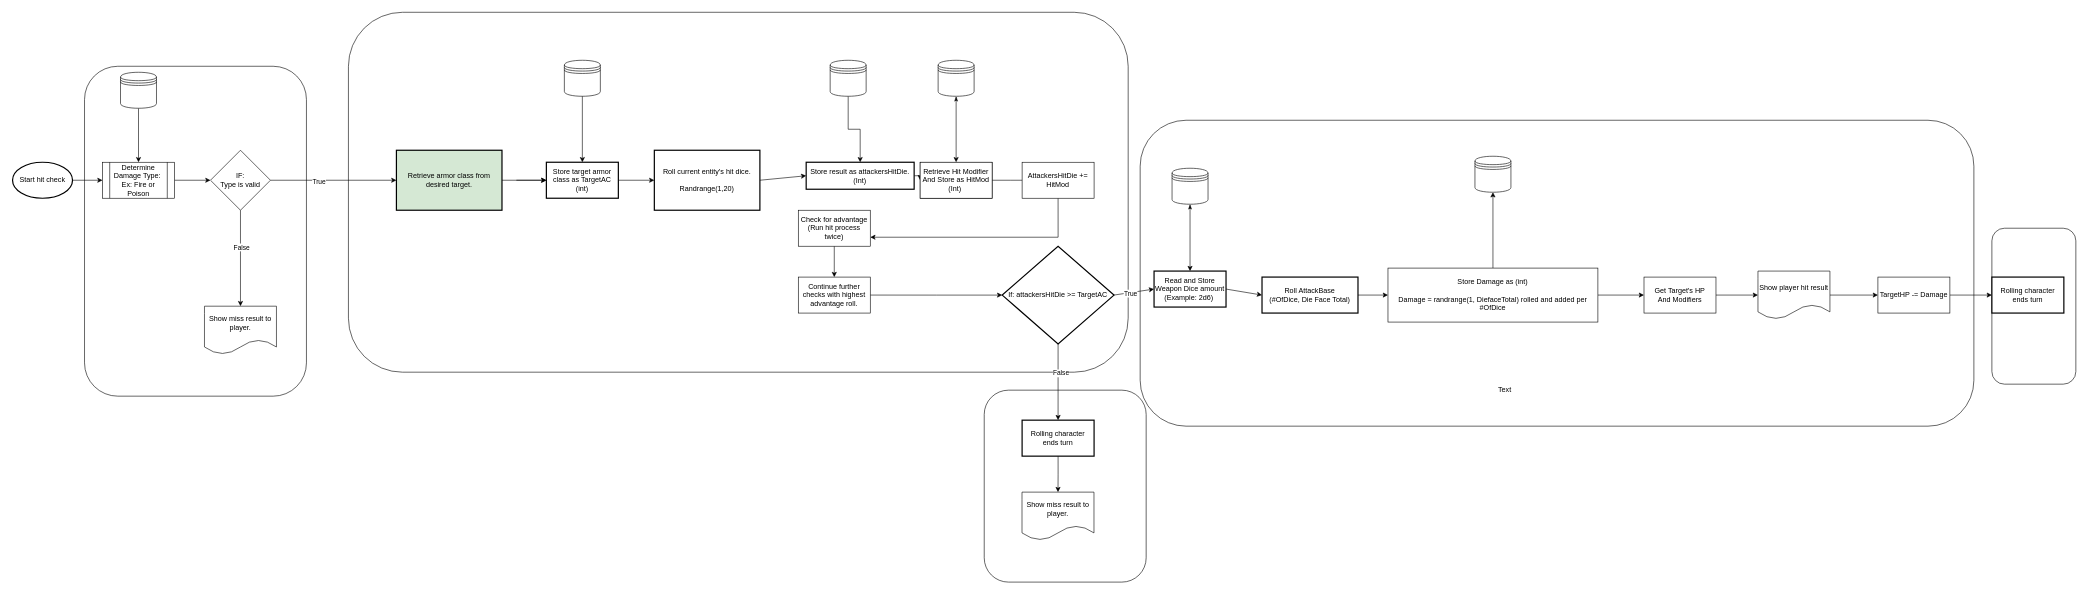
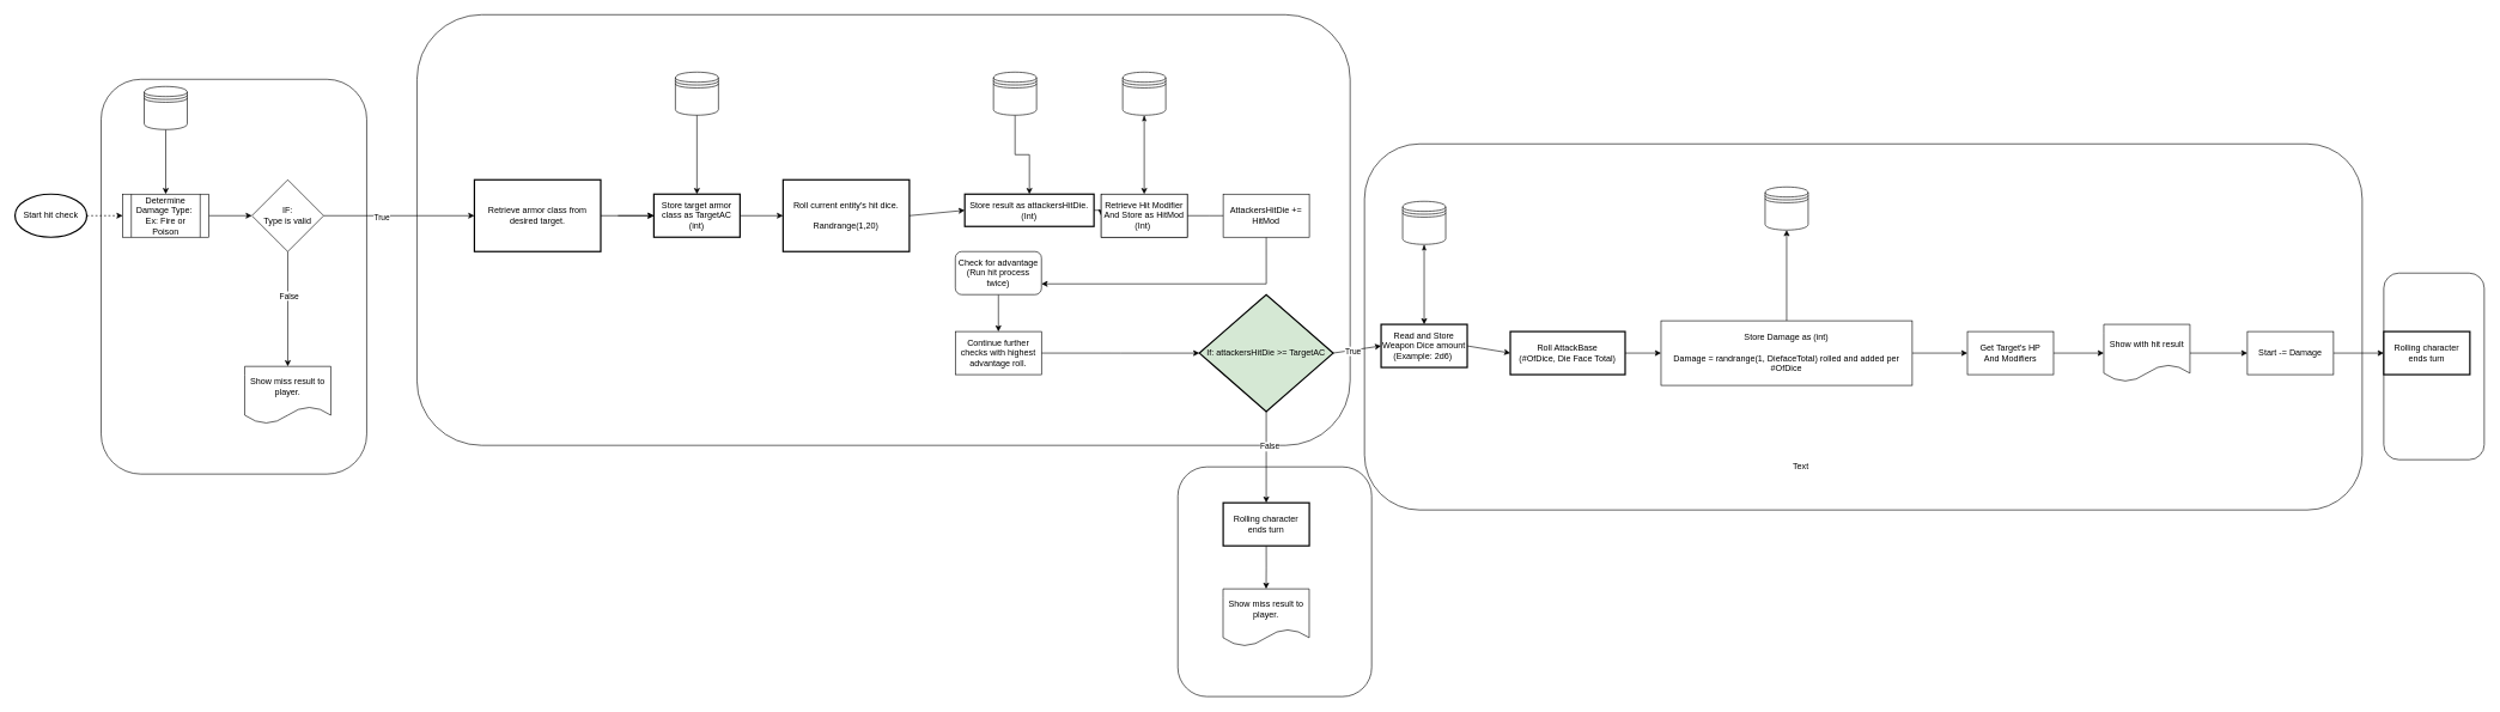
  <mxCell id="0" />
  <mxCell id="1" parent="0" />
  <mxCell id="2" value="" style="rounded=1;whiteSpace=wrap;html=1;" vertex="1" parent="1"><mxGeometry x="1640" y="650" width="270" height="320" as="geometry" /></mxCell>
  <mxCell id="3" value="" style="rounded=1;whiteSpace=wrap;html=1;" vertex="1" parent="1"><mxGeometry x="3320" y="380" width="140" height="260" as="geometry" /></mxCell>
  <mxCell id="4" value="" style="rounded=1;whiteSpace=wrap;html=1;" vertex="1" parent="1"><mxGeometry x="140" y="110" width="370" height="550" as="geometry" /></mxCell>
  <mxCell id="5" value="" style="rounded=1;whiteSpace=wrap;html=1;" vertex="1" parent="1"><mxGeometry x="1900" y="200" width="1390" height="510" as="geometry" /></mxCell>
  <mxCell id="6" value="Roll To Hit" style="rounded=1;whiteSpace=wrap;html=1;" vertex="1" parent="1"><mxGeometry x="580" y="20" width="1300" height="600" as="geometry" /></mxCell>
  <mxCell id="7" style="edgeStyle=orthogonalEdgeStyle;rounded=0;orthogonalLoop=1;jettySize=auto;html=1;exitX=1;exitY=0.5;exitDx=0;exitDy=0;entryX=0;entryY=0.5;entryDx=0;entryDy=0;" parent="1" source="8" target="25" edge="1"><mxGeometry relative="1" as="geometry" /></mxCell>
  <mxCell id="8" value="Store result as attackersHitDie. (Int)" style="whiteSpace=wrap;html=1;rounded=0;strokeWidth=2;" parent="1" vertex="1"><mxGeometry x="1343.16" y="270" width="180" height="45" as="geometry" /></mxCell>
- <mxCell id="9" style="edgeStyle=orthogonalEdgeStyle;rounded=0;orthogonalLoop=1;jettySize=auto;html=1;entryX=0;entryY=0.5;entryDx=0;entryDy=0;startArrow=none;startFill=0;" edge="1" parent="1" source="10" target="55"><mxGeometry relative="1" as="geometry" /></mxCell>
+ <mxCell id="9" style="edgeStyle=orthogonalEdgeStyle;rounded=0;orthogonalLoop=1;jettySize=auto;html=1;entryX=0;entryY=0.5;entryDx=0;entryDy=0;startArrow=none;startFill=0;dashed=1;" edge="1" parent="1" source="10" target="55"><mxGeometry relative="1" as="geometry" /></mxCell>
  <mxCell id="10" value="Start hit check" style="strokeWidth=2;html=1;shape=mxgraph.flowchart.start_1;whiteSpace=wrap;" parent="1" vertex="1"><mxGeometry x="20" y="270" width="100" height="60" as="geometry" /></mxCell>
  <mxCell id="11" value="" style="endArrow=classic;html=1;exitX=1;exitY=0.5;exitDx=0;exitDy=0;entryX=0;entryY=0.5;entryDx=0;entryDy=0;" parent="1" source="38" target="8" edge="1"><mxGeometry width="50" height="50" relative="1" as="geometry"><mxPoint x="1309.16" y="300" as="sourcePoint" /><mxPoint x="1503.16" y="300" as="targetPoint" /></mxGeometry></mxCell>
- <mxCell id="12" value="If: attackersHitDie &amp;gt;= TargetAC" style="rhombus;whiteSpace=wrap;html=1;rounded=0;strokeWidth=2;rotation=0;direction=south;" parent="1" vertex="1"><mxGeometry x="1670" y="410" width="186.32" height="162.91" as="geometry" /></mxCell>
+ <mxCell id="12" value="If: attackersHitDie &amp;gt;= TargetAC" style="rhombus;whiteSpace=wrap;html=1;rounded=0;strokeWidth=2;rotation=0;direction=south;fillColor=#d5e8d4;" parent="1" vertex="1"><mxGeometry x="1670" y="410" width="186.32" height="162.91" as="geometry" /></mxCell>
  <mxCell id="13" value="" style="endArrow=classic;html=1;exitX=0.5;exitY=0;exitDx=0;exitDy=0;entryX=0;entryY=0.5;entryDx=0;entryDy=0;" parent="1" source="12" target="17" edge="1"><mxGeometry width="50" height="50" relative="1" as="geometry"><mxPoint x="1533.15" y="620.054" as="sourcePoint" /><mxPoint x="1683.16" y="570" as="targetPoint" /></mxGeometry></mxCell>
  <mxCell id="14" value="True" style="edgeLabel;html=1;align=center;verticalAlign=middle;resizable=0;points=[];" parent="13" vertex="1" connectable="0"><mxGeometry x="-0.214" y="-1" relative="1" as="geometry"><mxPoint as="offset" /></mxGeometry></mxCell>
  <mxCell id="15" value="" style="endArrow=classic;html=1;exitX=1;exitY=0.5;exitDx=0;exitDy=0;entryX=0.5;entryY=0;entryDx=0;entryDy=0;" parent="1" source="12" target="31" edge="1"><mxGeometry width="50" height="50" relative="1" as="geometry"><mxPoint x="1552.9" y="720.732" as="sourcePoint" /><mxPoint x="1703.16" y="730" as="targetPoint" /></mxGeometry></mxCell>
  <mxCell id="16" value="False" style="edgeLabel;html=1;align=center;verticalAlign=middle;resizable=0;points=[];" parent="15" vertex="1" connectable="0"><mxGeometry x="-0.231" y="4" relative="1" as="geometry"><mxPoint as="offset" /></mxGeometry></mxCell>
  <mxCell id="17" value="Read and Store Weapon Dice amount (Example: 2d6)&amp;nbsp;" style="whiteSpace=wrap;html=1;rounded=0;strokeWidth=2;arcSize=50;" parent="1" vertex="1"><mxGeometry x="1923.15" y="451.45" width="120" height="60" as="geometry" /></mxCell>
  <mxCell id="18" value="" style="endArrow=classic;html=1;exitX=1;exitY=0.5;exitDx=0;exitDy=0;entryX=0;entryY=0.5;entryDx=0;entryDy=0;" parent="1" source="17" target="20" edge="1"><mxGeometry width="50" height="50" relative="1" as="geometry"><mxPoint x="2093.15" y="500" as="sourcePoint" /><mxPoint x="2153.15" y="500" as="targetPoint" /></mxGeometry></mxCell>
  <mxCell id="19" style="edgeStyle=orthogonalEdgeStyle;rounded=0;orthogonalLoop=1;jettySize=auto;html=1;entryX=0;entryY=0.5;entryDx=0;entryDy=0;" parent="1" source="20" target="23" edge="1"><mxGeometry relative="1" as="geometry"><mxPoint x="2647.15" y="170" as="targetPoint" /></mxGeometry></mxCell>
  <mxCell id="20" value="Roll AttackBase&lt;br&gt;(#OfDice, Die Face Total)" style="whiteSpace=wrap;html=1;rounded=0;strokeWidth=2;arcSize=50;" parent="1" vertex="1"><mxGeometry x="2103.15" y="461.45" width="160" height="60" as="geometry" /></mxCell>
  <mxCell id="21" style="edgeStyle=orthogonalEdgeStyle;rounded=0;orthogonalLoop=1;jettySize=auto;html=1;" parent="1" source="23" target="27" edge="1"><mxGeometry relative="1" as="geometry"><mxPoint x="3133.15" y="170" as="targetPoint" /></mxGeometry></mxCell>
  <mxCell id="22" style="edgeStyle=orthogonalEdgeStyle;rounded=0;orthogonalLoop=1;jettySize=auto;html=1;exitX=0.5;exitY=0;exitDx=0;exitDy=0;entryX=0.5;entryY=1;entryDx=0;entryDy=0;startArrow=none;startFill=0;" edge="1" parent="1" source="23" target="50"><mxGeometry relative="1" as="geometry" /></mxCell>
  <mxCell id="23" value="Store Damage as (int)&lt;br&gt;&lt;br&gt;Damage = randrange(1, DiefaceTotal) rolled and added per #OfDice" style="whiteSpace=wrap;html=1;rounded=0;" parent="1" vertex="1"><mxGeometry x="2313.15" y="446.45" width="350" height="90" as="geometry" /></mxCell>
  <mxCell id="24" style="edgeStyle=orthogonalEdgeStyle;rounded=0;orthogonalLoop=1;jettySize=auto;html=1;entryX=0;entryY=0.5;entryDx=0;entryDy=0;" parent="1" source="25" edge="1"><mxGeometry relative="1" as="geometry"><mxPoint x="1713.16" y="300" as="targetPoint" /></mxGeometry></mxCell>
  <mxCell id="25" value="Retrieve Hit Modifier&lt;br&gt;And Store as HitMod (Int)&amp;nbsp;" style="whiteSpace=wrap;html=1;rounded=0;" parent="1" vertex="1"><mxGeometry x="1533.16" y="270" width="120" height="60" as="geometry" /></mxCell>
  <mxCell id="26" style="edgeStyle=orthogonalEdgeStyle;rounded=0;orthogonalLoop=1;jettySize=auto;html=1;exitX=1;exitY=0.5;exitDx=0;exitDy=0;startArrow=none;startFill=0;" edge="1" parent="1" source="27" target="53"><mxGeometry relative="1" as="geometry" /></mxCell>
  <mxCell id="27" value="Get Target's HP&lt;br&gt;And Modifiers" style="whiteSpace=wrap;html=1;rounded=0;" parent="1" vertex="1"><mxGeometry x="2740" y="461.45" width="120" height="60" as="geometry" /></mxCell>
  <mxCell id="28" style="edgeStyle=orthogonalEdgeStyle;rounded=0;orthogonalLoop=1;jettySize=auto;html=1;exitX=1;exitY=0.5;exitDx=0;exitDy=0;entryX=0;entryY=0.5;entryDx=0;entryDy=0;" edge="1" parent="1" source="29" target="32"><mxGeometry relative="1" as="geometry" /></mxCell>
- <mxCell id="29" value="TargetHP -= Damage" style="whiteSpace=wrap;html=1;rounded=0;" parent="1" vertex="1"><mxGeometry x="3130" y="461.45" width="120" height="60" as="geometry" /></mxCell>
+ <mxCell id="29" value="Start -= Damage" style="whiteSpace=wrap;html=1;rounded=0;" parent="1" vertex="1"><mxGeometry x="3130" y="461.45" width="120" height="60" as="geometry" /></mxCell>
  <mxCell id="30" style="edgeStyle=orthogonalEdgeStyle;rounded=0;orthogonalLoop=1;jettySize=auto;html=1;exitX=0.5;exitY=1;exitDx=0;exitDy=0;startArrow=none;startFill=0;" edge="1" parent="1" source="31" target="51"><mxGeometry relative="1" as="geometry" /></mxCell>
  <mxCell id="31" value="Rolling character ends turn" style="whiteSpace=wrap;html=1;rounded=0;strokeWidth=2;arcSize=50;" parent="1" vertex="1"><mxGeometry x="1703.16" y="700" width="120" height="60" as="geometry" /></mxCell>
  <mxCell id="32" value="Rolling character ends turn" style="whiteSpace=wrap;html=1;rounded=0;strokeWidth=2;arcSize=50;" vertex="1" parent="1"><mxGeometry x="3320" y="461.45" width="120" height="60" as="geometry" /></mxCell>
  <mxCell id="33" value="" style="edgeStyle=orthogonalEdgeStyle;rounded=0;orthogonalLoop=1;jettySize=auto;html=1;exitX=1;exitY=0.5;exitDx=0;exitDy=0;" edge="1" parent="1" source="34" target="36"><mxGeometry relative="1" as="geometry" /></mxCell>
- <mxCell id="34" value="Retrieve armor class from desired target." style="rounded=0;whiteSpace=wrap;html=1;absoluteArcSize=1;arcSize=14;strokeWidth=2;fillColor=#d5e8d4;" vertex="1" parent="1"><mxGeometry x="660" y="250" width="176" height="100" as="geometry" /></mxCell>
+ <mxCell id="34" value="Retrieve armor class from desired target." style="rounded=0;whiteSpace=wrap;html=1;absoluteArcSize=1;arcSize=14;strokeWidth=2;" vertex="1" parent="1"><mxGeometry x="660" y="250" width="176" height="100" as="geometry" /></mxCell>
  <mxCell id="35" style="edgeStyle=orthogonalEdgeStyle;rounded=0;orthogonalLoop=1;jettySize=auto;html=1;" edge="1" parent="1" source="36" target="38"><mxGeometry relative="1" as="geometry" /></mxCell>
  <mxCell id="36" value="Store target armor class as TargetAC (int)" style="whiteSpace=wrap;html=1;rounded=0;strokeWidth=2;" vertex="1" parent="1"><mxGeometry x="910" y="270" width="120" height="60" as="geometry" /></mxCell>
  <mxCell id="37" value="" style="endArrow=classic;html=1;exitX=1;exitY=0.5;exitDx=0;exitDy=0;entryX=0;entryY=0.5;entryDx=0;entryDy=0;" edge="1" parent="1" target="36"><mxGeometry width="50" height="50" relative="1" as="geometry"><mxPoint x="860" y="300" as="sourcePoint" /><mxPoint x="954" y="330" as="targetPoint" /></mxGeometry></mxCell>
  <mxCell id="38" value="Roll current entity's hit dice.&lt;br&gt;&lt;br&gt;Randrange(1,20)" style="rounded=0;whiteSpace=wrap;html=1;absoluteArcSize=1;arcSize=14;strokeWidth=2;" vertex="1" parent="1"><mxGeometry x="1090" y="250" width="176" height="100" as="geometry" /></mxCell>
  <mxCell id="39" style="edgeStyle=orthogonalEdgeStyle;rounded=0;orthogonalLoop=1;jettySize=auto;html=1;exitX=0.5;exitY=1;exitDx=0;exitDy=0;entryX=1;entryY=0.75;entryDx=0;entryDy=0;startArrow=none;startFill=0;" edge="1" parent="1" source="40" target="64"><mxGeometry relative="1" as="geometry" /></mxCell>
  <mxCell id="40" value="AttackersHitDie += HitMod&lt;br&gt;" style="whiteSpace=wrap;html=1;rounded=0;" vertex="1" parent="1"><mxGeometry x="1703.16" y="270" width="120" height="60" as="geometry" /></mxCell>
  <mxCell id="41" value="Retrieve Hit Modifier&lt;br&gt;And Store as HitMod (Int)&amp;nbsp;" style="whiteSpace=wrap;html=1;rounded=0;" vertex="1" parent="1"><mxGeometry x="1533.16" y="270" width="120" height="60" as="geometry" /></mxCell>
  <mxCell id="42" value="" style="shape=datastore;whiteSpace=wrap;html=1;" vertex="1" parent="1"><mxGeometry x="940" y="100" width="60" height="60" as="geometry" /></mxCell>
  <mxCell id="43" value="" style="endArrow=classic;html=1;entryX=0.5;entryY=0;entryDx=0;entryDy=0;exitX=0.5;exitY=1;exitDx=0;exitDy=0;" edge="1" parent="1" source="42" target="36"><mxGeometry width="50" height="50" relative="1" as="geometry"><mxPoint x="940" y="180" as="sourcePoint" /><mxPoint x="1000" y="180" as="targetPoint" /></mxGeometry></mxCell>
  <mxCell id="44" value="" style="edgeStyle=orthogonalEdgeStyle;rounded=0;orthogonalLoop=1;jettySize=auto;html=1;" edge="1" parent="1" source="45" target="8"><mxGeometry relative="1" as="geometry" /></mxCell>
  <mxCell id="45" value="" style="shape=datastore;whiteSpace=wrap;html=1;" vertex="1" parent="1"><mxGeometry x="1383.16" y="100" width="60" height="60" as="geometry" /></mxCell>
  <mxCell id="46" value="" style="edgeStyle=orthogonalEdgeStyle;rounded=0;orthogonalLoop=1;jettySize=auto;html=1;startArrow=classicThin;startFill=1;" edge="1" parent="1" source="47" target="41"><mxGeometry relative="1" as="geometry" /></mxCell>
  <mxCell id="47" value="" style="shape=datastore;whiteSpace=wrap;html=1;" vertex="1" parent="1"><mxGeometry x="1563.16" y="100" width="60" height="60" as="geometry" /></mxCell>
  <mxCell id="48" style="edgeStyle=orthogonalEdgeStyle;rounded=0;orthogonalLoop=1;jettySize=auto;html=1;startArrow=classicThin;startFill=1;" edge="1" parent="1" source="49" target="17"><mxGeometry relative="1" as="geometry" /></mxCell>
  <mxCell id="49" value="" style="shape=datastore;whiteSpace=wrap;html=1;" vertex="1" parent="1"><mxGeometry x="1953.15" y="280" width="60" height="60" as="geometry" /></mxCell>
  <mxCell id="50" value="" style="shape=datastore;whiteSpace=wrap;html=1;" vertex="1" parent="1"><mxGeometry x="2458.15" y="260" width="60" height="60" as="geometry" /></mxCell>
  <mxCell id="51" value="Show miss result to player." style="shape=document;whiteSpace=wrap;html=1;boundedLbl=1;" vertex="1" parent="1"><mxGeometry x="1703" y="820" width="120" height="80" as="geometry" /></mxCell>
  <mxCell id="52" style="edgeStyle=orthogonalEdgeStyle;rounded=0;orthogonalLoop=1;jettySize=auto;html=1;exitX=1;exitY=0.5;exitDx=0;exitDy=0;startArrow=none;startFill=0;" edge="1" parent="1" source="53" target="29"><mxGeometry relative="1" as="geometry" /></mxCell>
- <mxCell id="53" value="Show player hit result" style="shape=document;whiteSpace=wrap;html=1;boundedLbl=1;" vertex="1" parent="1"><mxGeometry x="2930" y="451.45" width="120" height="80" as="geometry" /></mxCell>
+ <mxCell id="53" value="Show with hit result" style="shape=document;whiteSpace=wrap;html=1;boundedLbl=1;" vertex="1" parent="1"><mxGeometry x="2930" y="451.45" width="120" height="80" as="geometry" /></mxCell>
  <mxCell id="54" style="edgeStyle=orthogonalEdgeStyle;rounded=0;orthogonalLoop=1;jettySize=auto;html=1;exitX=1;exitY=0.5;exitDx=0;exitDy=0;startArrow=none;startFill=0;" edge="1" parent="1" source="55" target="60"><mxGeometry relative="1" as="geometry" /></mxCell>
  <mxCell id="55" value="Determine Damage Type:&amp;nbsp;&lt;br&gt;Ex: Fire or Poison" style="shape=process;whiteSpace=wrap;html=1;backgroundOutline=1;" vertex="1" parent="1"><mxGeometry x="170" y="270" width="120" height="60" as="geometry" /></mxCell>
  <mxCell id="56" style="edgeStyle=orthogonalEdgeStyle;rounded=0;orthogonalLoop=1;jettySize=auto;html=1;exitX=1;exitY=0.5;exitDx=0;exitDy=0;startArrow=none;startFill=0;" edge="1" parent="1" source="60" target="34"><mxGeometry relative="1" as="geometry"><mxPoint x="510" y="300" as="targetPoint" /></mxGeometry></mxCell>
  <mxCell id="57" value="True" style="edgeLabel;html=1;align=center;verticalAlign=middle;resizable=0;points=[];" vertex="1" connectable="0" parent="56"><mxGeometry x="-0.242" y="-1" relative="1" as="geometry"><mxPoint as="offset" /></mxGeometry></mxCell>
  <mxCell id="58" style="edgeStyle=orthogonalEdgeStyle;rounded=0;orthogonalLoop=1;jettySize=auto;html=1;exitX=0.5;exitY=1;exitDx=0;exitDy=0;startArrow=none;startFill=0;entryX=0.5;entryY=0;entryDx=0;entryDy=0;" edge="1" parent="1" source="60" target="61"><mxGeometry relative="1" as="geometry"><mxPoint x="400" y="490" as="targetPoint" /></mxGeometry></mxCell>
  <mxCell id="59" value="False" style="edgeLabel;html=1;align=center;verticalAlign=middle;resizable=0;points=[];" vertex="1" connectable="0" parent="58"><mxGeometry x="-0.243" y="1" relative="1" as="geometry"><mxPoint as="offset" /></mxGeometry></mxCell>
  <mxCell id="60" value="IF:&lt;br&gt;Type is valid&lt;br&gt;" style="rhombus;whiteSpace=wrap;html=1;" vertex="1" parent="1"><mxGeometry x="350" y="250" width="100" height="100" as="geometry" /></mxCell>
  <mxCell id="61" value="Show miss result to player." style="shape=document;whiteSpace=wrap;html=1;boundedLbl=1;" vertex="1" parent="1"><mxGeometry x="340" y="510" width="120" height="80" as="geometry" /></mxCell>
  <mxCell id="62" value="Text" style="text;html=1;strokeColor=none;fillColor=none;align=center;verticalAlign=middle;whiteSpace=wrap;rounded=0;" vertex="1" parent="1"><mxGeometry x="2488" y="640" width="40" height="20" as="geometry" /></mxCell>
  <mxCell id="63" style="edgeStyle=orthogonalEdgeStyle;rounded=0;orthogonalLoop=1;jettySize=auto;html=1;exitX=0.5;exitY=1;exitDx=0;exitDy=0;startArrow=none;startFill=0;" edge="1" parent="1" source="64" target="68"><mxGeometry relative="1" as="geometry" /></mxCell>
- <mxCell id="64" value="Check for advantage&lt;br&gt;(Run hit process twice)" style="rounded=0;whiteSpace=wrap;html=1;" vertex="1" parent="1"><mxGeometry x="1330" y="350" width="120" height="60" as="geometry" /></mxCell>
+ <mxCell id="64" value="Check for advantage&lt;br&gt;(Run hit process twice)" style="whiteSpace=wrap;html=1;rounded=1;" vertex="1" parent="1"><mxGeometry x="1330" y="350" width="120" height="60" as="geometry" /></mxCell>
  <mxCell id="65" style="edgeStyle=orthogonalEdgeStyle;rounded=0;orthogonalLoop=1;jettySize=auto;html=1;exitX=0.5;exitY=1;exitDx=0;exitDy=0;entryX=0.5;entryY=0;entryDx=0;entryDy=0;startArrow=none;startFill=0;" edge="1" parent="1" source="66" target="55"><mxGeometry relative="1" as="geometry" /></mxCell>
  <mxCell id="66" value="" style="shape=datastore;whiteSpace=wrap;html=1;" vertex="1" parent="1"><mxGeometry x="200" y="120" width="60" height="60" as="geometry" /></mxCell>
  <mxCell id="67" style="edgeStyle=orthogonalEdgeStyle;rounded=0;orthogonalLoop=1;jettySize=auto;html=1;exitX=1;exitY=0.5;exitDx=0;exitDy=0;startArrow=none;startFill=0;" edge="1" parent="1" source="68" target="12"><mxGeometry relative="1" as="geometry" /></mxCell>
  <mxCell id="68" value="Continue further checks with highest advantage roll." style="rounded=0;whiteSpace=wrap;html=1;" vertex="1" parent="1"><mxGeometry x="1330" y="461.45" width="120" height="60" as="geometry" /></mxCell>
